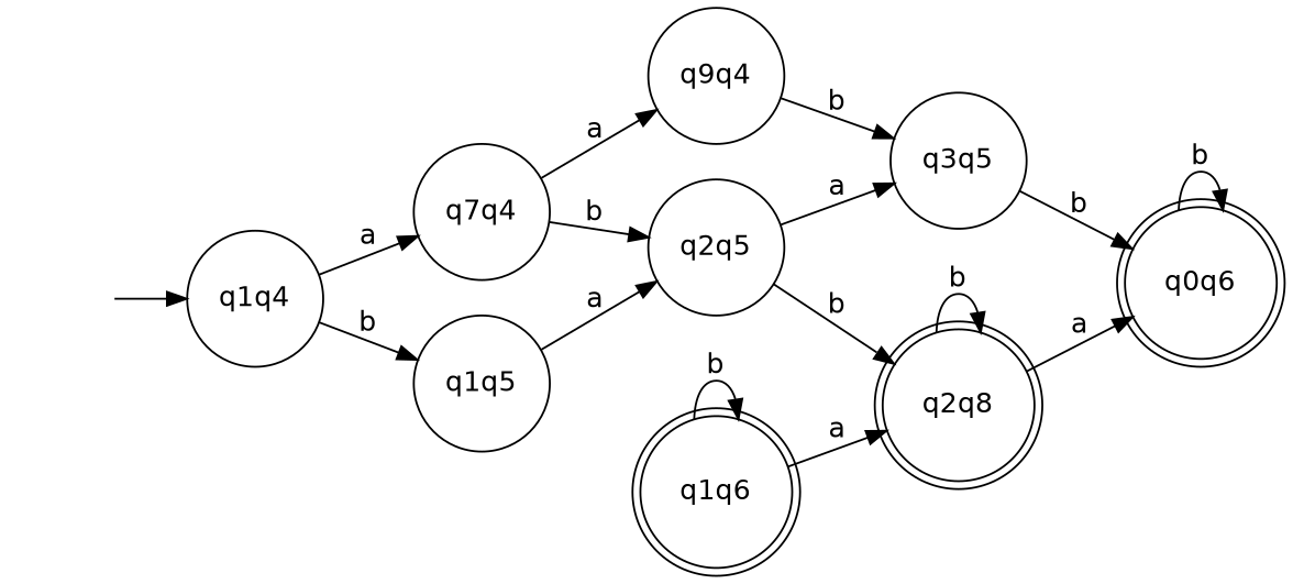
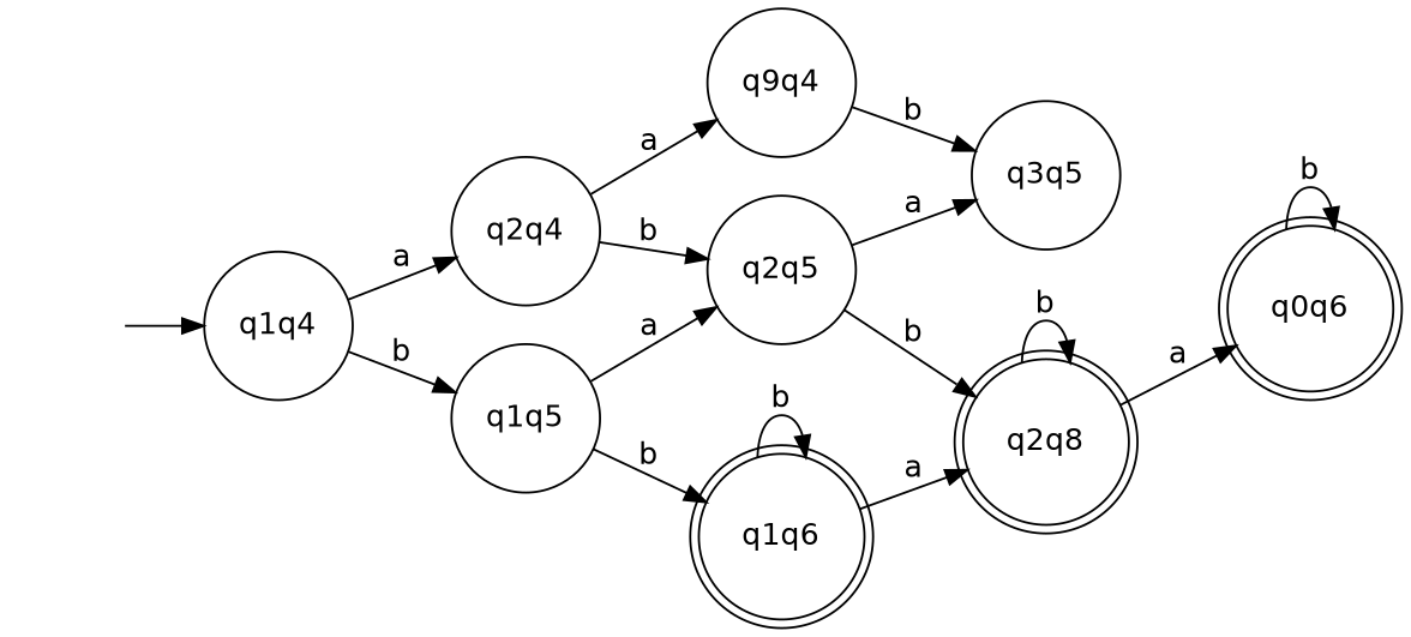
  digraph {
    fontname="DejaVu Sans"
    rankdir=LR
    node [fontname="DejaVu Sans" shape=circle]
    edge [fontname="DejaVu Sans"]
    q1q6 [shape=doublecircle]
    n2 [label=q2q8 shape=doublecircle]
    n3 [label=q0q6 shape=doublecircle]
    "" [shape=none]
    q1q4
-   q2q4 [label=q7q4]
+   q2q4
    q1q5
    q2q5
    n9 [label=q9q4]
    q3q5
    q1q6 -> q1q6 [label=b]
    q1q6 -> n2 [label=a]
    n2 -> n2 [label=b]
    n2 -> n3 [label=a]
    n3 -> n3 [label=b]
    "" -> q1q4
    q1q4 -> q2q4 [label=a]
    q1q4 -> q1q5 [label=b]
    q2q4 -> q2q5 [label=b]
    q2q4 -> n9 [label=a]
+   q1q5 -> q1q6 [label=b]
    q1q5 -> q2q5 [label=a]
    q2q5 -> n2 [label=b]
    q2q5 -> q3q5 [label=a]
    n9 -> q3q5 [label=b]
-   q3q5 -> n3 [label=b]
  }
